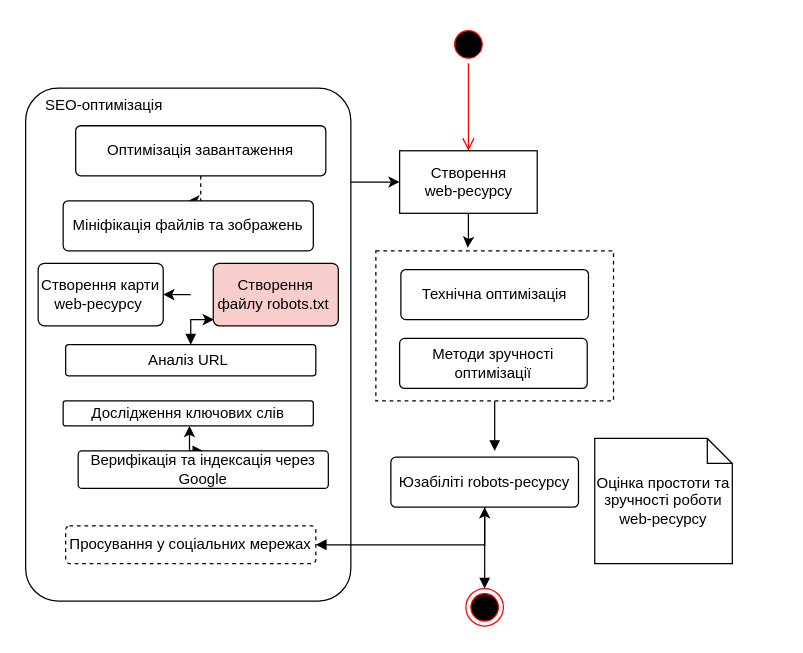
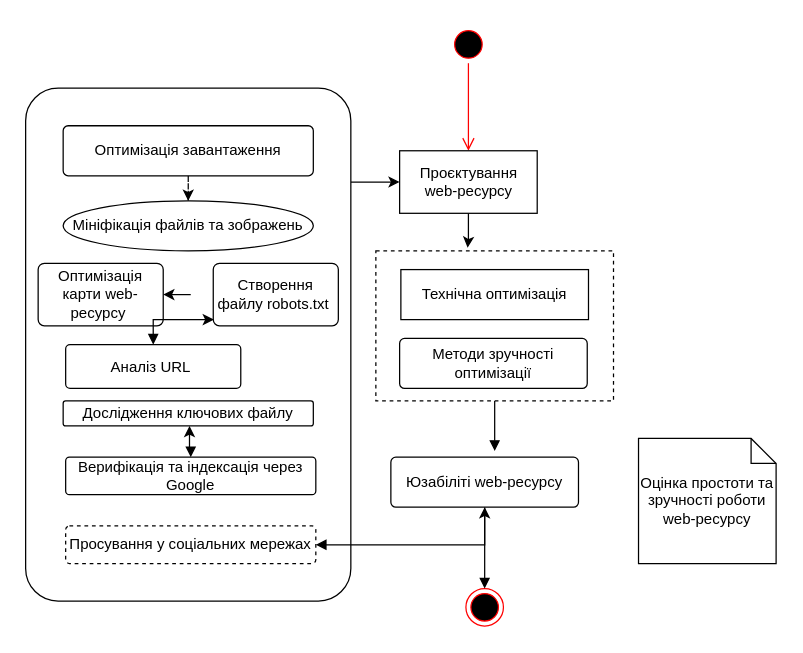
  <mxCell id="0" />
  <mxCell id="1" parent="0" />
  <mxCell id="2" value="" style="ellipse;html=1;shape=endState;fillColor=#000000;strokeColor=#ff0000;" vertex="1" parent="1"><mxGeometry x="372" y="470" width="30" height="30" as="geometry" /></mxCell>
  <mxCell id="3" value="" style="ellipse;html=1;shape=startState;fillColor=#000000;strokeColor=#ff0000;" vertex="1" parent="1"><mxGeometry x="359" y="20" width="30" height="30" as="geometry" /></mxCell>
  <mxCell id="4" value="" style="edgeStyle=orthogonalEdgeStyle;html=1;verticalAlign=bottom;endArrow=open;endSize=8;strokeColor=#ff0000;rounded=0;" edge="1" source="3" parent="1"><mxGeometry relative="1" as="geometry"><mxPoint x="374" y="120" as="targetPoint" /></mxGeometry></mxCell>
  <mxCell id="5" style="edgeStyle=orthogonalEdgeStyle;rounded=0;orthogonalLoop=1;jettySize=auto;html=1;entryX=0.386;entryY=-0.021;entryDx=0;entryDy=0;entryPerimeter=0;" edge="1" parent="1" source="6" target="16"><mxGeometry relative="1" as="geometry" /></mxCell>
- <mxCell id="6" value="Створення&lt;br&gt;web-ресурсу" style="html=1;" vertex="1" parent="1"><mxGeometry x="319" y="120" width="110" height="50" as="geometry" /></mxCell>
+ <mxCell id="6" value="Проєктування&lt;br&gt;web-ресурсу" style="html=1;" vertex="1" parent="1"><mxGeometry x="319" y="120" width="110" height="50" as="geometry" /></mxCell>
  <mxCell id="7" style="edgeStyle=orthogonalEdgeStyle;rounded=0;orthogonalLoop=1;jettySize=auto;html=1;entryX=0;entryY=0.5;entryDx=0;entryDy=0;" edge="1" parent="1" source="8" target="6"><mxGeometry relative="1" as="geometry"><Array as="points"><mxPoint x="300" y="145" /><mxPoint x="300" y="145" /></Array></mxGeometry></mxCell>
  <mxCell id="8" value="" style="rounded=1;arcSize=10;whiteSpace=wrap;html=1;align=center;" vertex="1" parent="1"><mxGeometry x="20" y="70" width="260" height="410" as="geometry" /></mxCell>
- <mxCell id="9" value="SEO-оптимізація" style="text;strokeColor=none;fillColor=none;spacingLeft=4;spacingRight=4;overflow=hidden;rotatable=0;points=[[0,0.5],[1,0.5]];portConstraint=eastwest;fontSize=12;" vertex="1" parent="1"><mxGeometry x="30" y="70" width="110" height="20" as="geometry" /></mxCell>
  <mxCell id="10" style="edgeStyle=orthogonalEdgeStyle;rounded=0;orthogonalLoop=1;jettySize=auto;html=1;dashed=1;" edge="1" parent="1" source="11" target="12"><mxGeometry relative="1" as="geometry" /></mxCell>
- <mxCell id="11" value="Оптимізація завантаження" style="rounded=1;arcSize=10;whiteSpace=wrap;html=1;align=center;" vertex="1" parent="1"><mxGeometry x="60" y="100" width="200" height="40" as="geometry" /></mxCell>
- <mxCell id="12" value="Мініфікація файлів та зображень" style="rounded=1;arcSize=10;whiteSpace=wrap;html=1;align=center;" vertex="1" parent="1"><mxGeometry x="50" y="160" width="200" height="40" as="geometry" /></mxCell>
- <mxCell id="13" value="Створення карти web-ресурсу&amp;nbsp;" style="rounded=1;arcSize=10;whiteSpace=wrap;html=1;align=center;" vertex="1" parent="1"><mxGeometry x="30" y="210" width="100" height="50" as="geometry" /></mxCell>
- <mxCell id="14" value="Створення файлу robots.txt&amp;nbsp;" style="rounded=1;arcSize=10;whiteSpace=wrap;html=1;align=center;fillColor=#f8cecc;" vertex="1" parent="1"><mxGeometry x="170" y="210" width="100" height="50" as="geometry" /></mxCell>
+ <mxCell id="11" value="Оптимізація завантаження" style="rounded=1;arcSize=10;whiteSpace=wrap;html=1;align=center;" vertex="1" parent="1"><mxGeometry x="50" y="100" width="200" height="40" as="geometry" /></mxCell>
+ <mxCell id="12" value="Мініфікація файлів та зображень" style="ellipse;arcSize=10;whiteSpace=wrap;html=1;align=center;" vertex="1" parent="1"><mxGeometry x="50" y="160" width="200" height="40" as="geometry" /></mxCell>
+ <mxCell id="13" value="Оптимізація карти web-ресурсу&amp;nbsp;" style="rounded=1;arcSize=10;whiteSpace=wrap;html=1;align=center;" vertex="1" parent="1"><mxGeometry x="30" y="210" width="100" height="50" as="geometry" /></mxCell>
+ <mxCell id="14" value="Створення файлу robots.txt&amp;nbsp;" style="rounded=1;arcSize=10;whiteSpace=wrap;html=1;align=center;" vertex="1" parent="1"><mxGeometry x="170" y="210" width="100" height="50" as="geometry" /></mxCell>
  <mxCell id="15" style="edgeStyle=orthogonalEdgeStyle;rounded=0;orthogonalLoop=1;jettySize=auto;html=1;startArrow=none;startFill=0;endArrow=block;endFill=1;" edge="1" parent="1" source="16"><mxGeometry relative="1" as="geometry"><mxPoint x="395" y="360" as="targetPoint" /></mxGeometry></mxCell>
  <mxCell id="16" value="" style="html=1;dashed=1;" vertex="1" parent="1"><mxGeometry x="300" y="200" width="190" height="120" as="geometry" /></mxCell>
- <mxCell id="17" value="Технічна оптимізація" style="rounded=1;arcSize=10;whiteSpace=wrap;html=1;align=center;" vertex="1" parent="1"><mxGeometry x="320" y="215" width="150" height="40" as="geometry" /></mxCell>
+ <mxCell id="17" value="Технічна оптимізація" style="arcSize=10;whiteSpace=wrap;html=1;align=center;rounded=0;" vertex="1" parent="1"><mxGeometry x="320" y="215" width="150" height="40" as="geometry" /></mxCell>
  <mxCell id="18" value="Методи зручності оптимізації" style="rounded=1;arcSize=10;whiteSpace=wrap;html=1;align=center;" vertex="1" parent="1"><mxGeometry x="319" y="270" width="150" height="40" as="geometry" /></mxCell>
  <mxCell id="19" value="" style="edgeStyle=orthogonalEdgeStyle;rounded=0;orthogonalLoop=1;jettySize=auto;html=1;startArrow=block;startFill=1;" edge="1" parent="1" source="20"><mxGeometry relative="1" as="geometry"><mxPoint x="170" y="255" as="targetPoint" /></mxGeometry></mxCell>
- <mxCell id="20" value="Аналіз URL&amp;nbsp;" style="rounded=1;arcSize=10;whiteSpace=wrap;html=1;align=center;" vertex="1" parent="1"><mxGeometry x="52" y="275" width="200" height="25" as="geometry" /></mxCell>
- <mxCell id="21" value="Дослідження ключових слів" style="rounded=1;arcSize=10;whiteSpace=wrap;html=1;align=center;" vertex="1" parent="1"><mxGeometry x="50" y="320" width="200" height="20" as="geometry" /></mxCell>
+ <mxCell id="20" value="Аналіз URL&amp;nbsp;" style="rounded=1;arcSize=10;whiteSpace=wrap;html=1;align=center;" vertex="1" parent="1"><mxGeometry x="52" y="275" width="140" height="35" as="geometry" /></mxCell>
+ <mxCell id="21" value="Дослідження ключових файлу" style="rounded=1;arcSize=10;whiteSpace=wrap;html=1;align=center;" vertex="1" parent="1"><mxGeometry x="50" y="320" width="200" height="20" as="geometry" /></mxCell>
  <mxCell id="22" value="" style="edgeStyle=orthogonalEdgeStyle;rounded=0;orthogonalLoop=1;jettySize=auto;html=1;startArrow=block;startFill=1;exitX=0.5;exitY=0;exitDx=0;exitDy=0;" edge="1" parent="1" source="23"><mxGeometry relative="1" as="geometry"><mxPoint x="153" y="365" as="sourcePoint" /><mxPoint x="151" y="340" as="targetPoint" /><Array as="points"><mxPoint x="152" y="360" /><mxPoint x="151" y="360" /></Array></mxGeometry></mxCell>
- <mxCell id="23" value="Верифікація та індексація через Google" style="rounded=1;arcSize=10;whiteSpace=wrap;html=1;align=center;" vertex="1" parent="1"><mxGeometry x="62" y="360" width="200" height="30" as="geometry" /></mxCell>
+ <mxCell id="23" value="Верифікація та індексація через Google" style="rounded=1;arcSize=10;whiteSpace=wrap;html=1;align=center;" vertex="1" parent="1"><mxGeometry x="52" y="365" width="200" height="30" as="geometry" /></mxCell>
  <mxCell id="24" value="" style="edgeStyle=segmentEdgeStyle;endArrow=classic;html=1;rounded=0;" edge="1" parent="1"><mxGeometry width="50" height="50" relative="1" as="geometry"><mxPoint x="152" y="235" as="sourcePoint" /><mxPoint x="130" y="235" as="targetPoint" /></mxGeometry></mxCell>
- <mxCell id="25" value="Оцінка простоти та зручності роботи web-ресурсу" style="shape=note;size=20;whiteSpace=wrap;html=1;" vertex="1" parent="1"><mxGeometry x="475" y="350" width="110" height="100" as="geometry" /></mxCell>
+ <mxCell id="25" value="Оцінка простоти та зручності роботи web-ресурсу" style="shape=note;size=20;whiteSpace=wrap;html=1;" vertex="1" parent="1"><mxGeometry x="510" y="350" width="110" height="100" as="geometry" /></mxCell>
  <mxCell id="26" style="edgeStyle=orthogonalEdgeStyle;rounded=0;orthogonalLoop=1;jettySize=auto;html=1;startArrow=block;startFill=1;" edge="1" parent="1" source="27" target="29"><mxGeometry relative="1" as="geometry" /></mxCell>
  <mxCell id="27" value="Просування у соціальних мережах" style="rounded=1;arcSize=10;whiteSpace=wrap;html=1;align=center;dashed=1;" vertex="1" parent="1"><mxGeometry x="52" y="420" width="200" height="30" as="geometry" /></mxCell>
  <mxCell id="28" style="edgeStyle=orthogonalEdgeStyle;rounded=0;orthogonalLoop=1;jettySize=auto;html=1;entryX=0.5;entryY=0;entryDx=0;entryDy=0;startArrow=none;startFill=0;endArrow=block;endFill=1;" edge="1" parent="1" source="29" target="2"><mxGeometry relative="1" as="geometry" /></mxCell>
- <mxCell id="29" value="Юзабіліті robots-ресурсу" style="rounded=1;arcSize=10;whiteSpace=wrap;html=1;align=center;" vertex="1" parent="1"><mxGeometry x="312" y="365" width="150" height="40" as="geometry" /></mxCell>
+ <mxCell id="29" value="Юзабіліті web-ресурсу" style="rounded=1;arcSize=10;whiteSpace=wrap;html=1;align=center;" vertex="1" parent="1"><mxGeometry x="312" y="365" width="150" height="40" as="geometry" /></mxCell>
